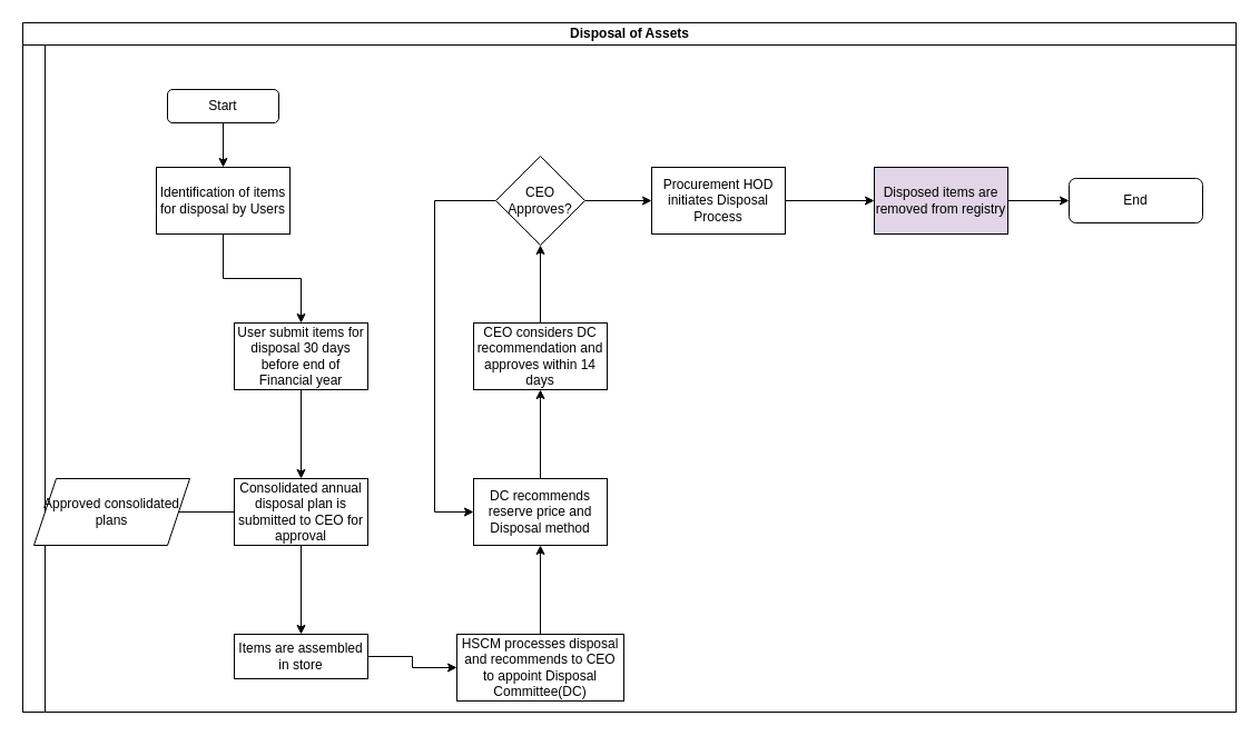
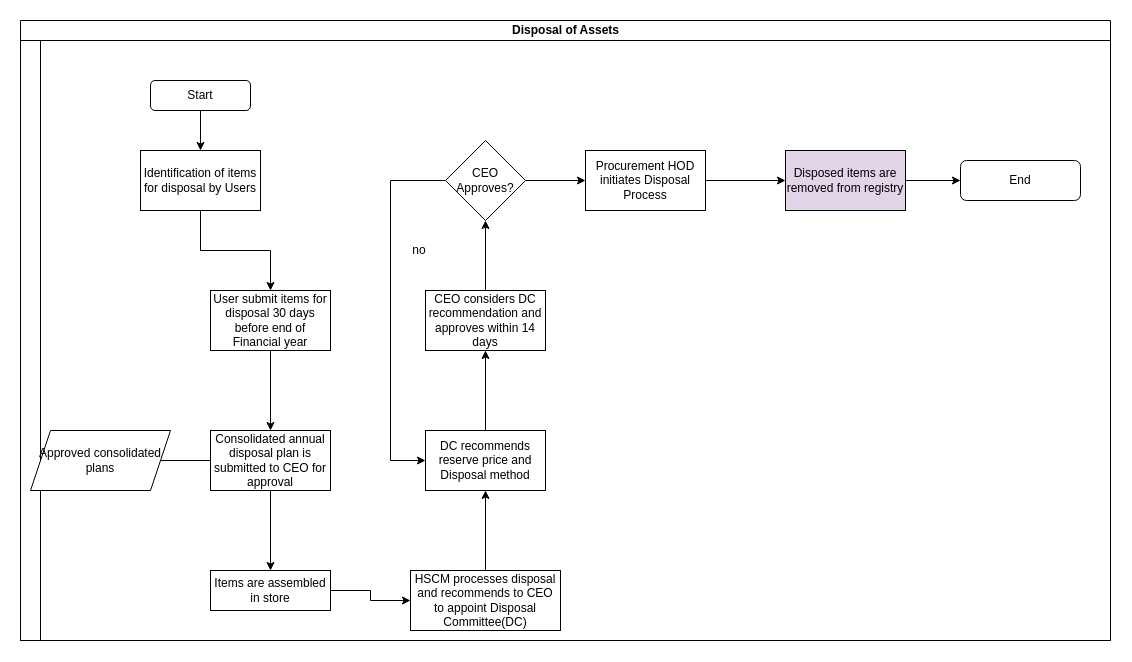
  <mxCell id="0" />
  <mxCell id="1" parent="0" />
  <mxCell id="2" value="Disposal of Assets" style="swimlane;html=1;childLayout=stackLayout;resizeParent=1;resizeParentMax=0;horizontal=1;startSize=20;horizontalStack=0;" vertex="1" parent="1"><mxGeometry x="20" y="20" width="1090" height="620" as="geometry" /></mxCell>
  <mxCell id="3" value="" style="swimlane;html=1;startSize=20;horizontal=0;" vertex="1" parent="2"><mxGeometry y="20" width="1090" height="600" as="geometry" /></mxCell>
  <mxCell id="4" value="Start" style="rounded=1;whiteSpace=wrap;html=1;" vertex="1" parent="3"><mxGeometry x="130" y="40" width="100" height="30" as="geometry" /></mxCell>
  <mxCell id="5" value="End" style="rounded=1;whiteSpace=wrap;html=1;" vertex="1" parent="3"><mxGeometry x="940" y="120" width="120" height="40" as="geometry" /></mxCell>
  <mxCell id="6" value="Identification of items for disposal by Users" style="rounded=0;whiteSpace=wrap;html=1;" vertex="1" parent="3"><mxGeometry x="120" y="110" width="120" height="60" as="geometry" /></mxCell>
  <mxCell id="7" value="" style="endArrow=classic;html=1;exitX=0.5;exitY=1;exitDx=0;exitDy=0;" edge="1" parent="3" source="4" target="6"><mxGeometry width="50" height="50" relative="1" as="geometry"><mxPoint x="420" y="220" as="sourcePoint" /><mxPoint x="470" y="170" as="targetPoint" /></mxGeometry></mxCell>
+ <mxCell id="8" value="no" style="text;html=1;strokeColor=none;fillColor=none;align=center;verticalAlign=middle;whiteSpace=wrap;rounded=0;" vertex="1" parent="3"><mxGeometry x="379" y="200" width="40" height="20" as="geometry" /></mxCell>
  <mxCell id="9" value="" style="edgeStyle=orthogonalEdgeStyle;rounded=0;orthogonalLoop=1;jettySize=auto;html=1;" edge="1" parent="1" source="10" target="14"><mxGeometry relative="1" as="geometry" /></mxCell>
  <mxCell id="10" value="User submit items for disposal 30 days before end of Financial year" style="whiteSpace=wrap;html=1;rounded=0;" vertex="1" parent="1"><mxGeometry x="210" y="290" width="120" height="60" as="geometry" /></mxCell>
  <mxCell id="11" value="" style="edgeStyle=orthogonalEdgeStyle;rounded=0;orthogonalLoop=1;jettySize=auto;html=1;" edge="1" parent="1" source="6" target="10"><mxGeometry relative="1" as="geometry" /></mxCell>
  <mxCell id="12" value="" style="edgeStyle=orthogonalEdgeStyle;rounded=0;orthogonalLoop=1;jettySize=auto;html=1;" edge="1" parent="1" source="14" target="16"><mxGeometry relative="1" as="geometry" /></mxCell>
  <mxCell id="13" value="" style="edgeStyle=orthogonalEdgeStyle;rounded=0;orthogonalLoop=1;jettySize=auto;html=1;" edge="1" parent="1" source="14"><mxGeometry relative="1" as="geometry"><mxPoint x="140" y="460" as="targetPoint" /></mxGeometry></mxCell>
  <mxCell id="14" value="Consolidated annual disposal plan is submitted to CEO for approval" style="whiteSpace=wrap;html=1;rounded=0;" vertex="1" parent="1"><mxGeometry x="210" y="430" width="120" height="60" as="geometry" /></mxCell>
  <mxCell id="15" value="" style="edgeStyle=orthogonalEdgeStyle;rounded=0;orthogonalLoop=1;jettySize=auto;html=1;" edge="1" parent="1" source="16" target="18"><mxGeometry relative="1" as="geometry" /></mxCell>
  <mxCell id="16" value="Items are assembled in store" style="whiteSpace=wrap;html=1;rounded=0;" vertex="1" parent="1"><mxGeometry x="210" y="570" width="120" height="40" as="geometry" /></mxCell>
  <mxCell id="17" value="" style="edgeStyle=orthogonalEdgeStyle;rounded=0;orthogonalLoop=1;jettySize=auto;html=1;" edge="1" parent="1" source="18" target="21"><mxGeometry relative="1" as="geometry" /></mxCell>
  <mxCell id="18" value="HSCM processes disposal and recommends to CEO to appoint Disposal Committee(DC)" style="whiteSpace=wrap;html=1;rounded=0;" vertex="1" parent="1"><mxGeometry x="410" y="570" width="150" height="60" as="geometry" /></mxCell>
  <mxCell id="19" value="Approved consolidated plans" style="shape=parallelogram;perimeter=parallelogramPerimeter;whiteSpace=wrap;html=1;fixedSize=1;rounded=0;" vertex="1" parent="1"><mxGeometry x="30" y="430" width="140" height="60" as="geometry" /></mxCell>
  <mxCell id="20" value="" style="edgeStyle=orthogonalEdgeStyle;rounded=0;orthogonalLoop=1;jettySize=auto;html=1;" edge="1" parent="1" source="21" target="23"><mxGeometry relative="1" as="geometry" /></mxCell>
  <mxCell id="21" value="DC recommends reserve price and Disposal method" style="whiteSpace=wrap;html=1;rounded=0;" vertex="1" parent="1"><mxGeometry x="425" y="430" width="120" height="60" as="geometry" /></mxCell>
  <mxCell id="22" value="" style="edgeStyle=orthogonalEdgeStyle;rounded=0;orthogonalLoop=1;jettySize=auto;html=1;" edge="1" parent="1" source="23" target="26"><mxGeometry relative="1" as="geometry" /></mxCell>
  <mxCell id="23" value="CEO considers DC recommendation and approves within 14 days" style="whiteSpace=wrap;html=1;rounded=0;" vertex="1" parent="1"><mxGeometry x="425" y="290" width="120" height="60" as="geometry" /></mxCell>
  <mxCell id="24" value="" style="edgeStyle=orthogonalEdgeStyle;rounded=0;orthogonalLoop=1;jettySize=auto;html=1;entryX=0;entryY=0.5;entryDx=0;entryDy=0;" edge="1" parent="1" source="26" target="21"><mxGeometry relative="1" as="geometry"><mxPoint x="380" y="470" as="targetPoint" /><Array as="points"><mxPoint x="390" y="180" /><mxPoint x="390" y="460" /></Array></mxGeometry></mxCell>
  <mxCell id="25" value="" style="edgeStyle=orthogonalEdgeStyle;rounded=0;orthogonalLoop=1;jettySize=auto;html=1;" edge="1" parent="1" source="26" target="28"><mxGeometry relative="1" as="geometry" /></mxCell>
  <mxCell id="26" value="CEO Approves?" style="rhombus;whiteSpace=wrap;html=1;rounded=0;" vertex="1" parent="1"><mxGeometry x="445" y="140" width="80" height="80" as="geometry" /></mxCell>
  <mxCell id="27" value="" style="edgeStyle=orthogonalEdgeStyle;rounded=0;orthogonalLoop=1;jettySize=auto;html=1;" edge="1" parent="1" source="28" target="30"><mxGeometry relative="1" as="geometry" /></mxCell>
  <mxCell id="28" value="Procurement HOD initiates Disposal Process" style="whiteSpace=wrap;html=1;rounded=0;" vertex="1" parent="1"><mxGeometry x="585" y="150" width="120" height="60" as="geometry" /></mxCell>
  <mxCell id="29" value="" style="edgeStyle=orthogonalEdgeStyle;rounded=0;orthogonalLoop=1;jettySize=auto;html=1;" edge="1" parent="1" source="30"><mxGeometry relative="1" as="geometry"><mxPoint x="960" y="180" as="targetPoint" /></mxGeometry></mxCell>
  <mxCell id="30" value="Disposed items are removed from registry" style="whiteSpace=wrap;html=1;rounded=0;fillColor=#e1d5e7;" vertex="1" parent="1"><mxGeometry x="785" y="150" width="120" height="60" as="geometry" /></mxCell>
